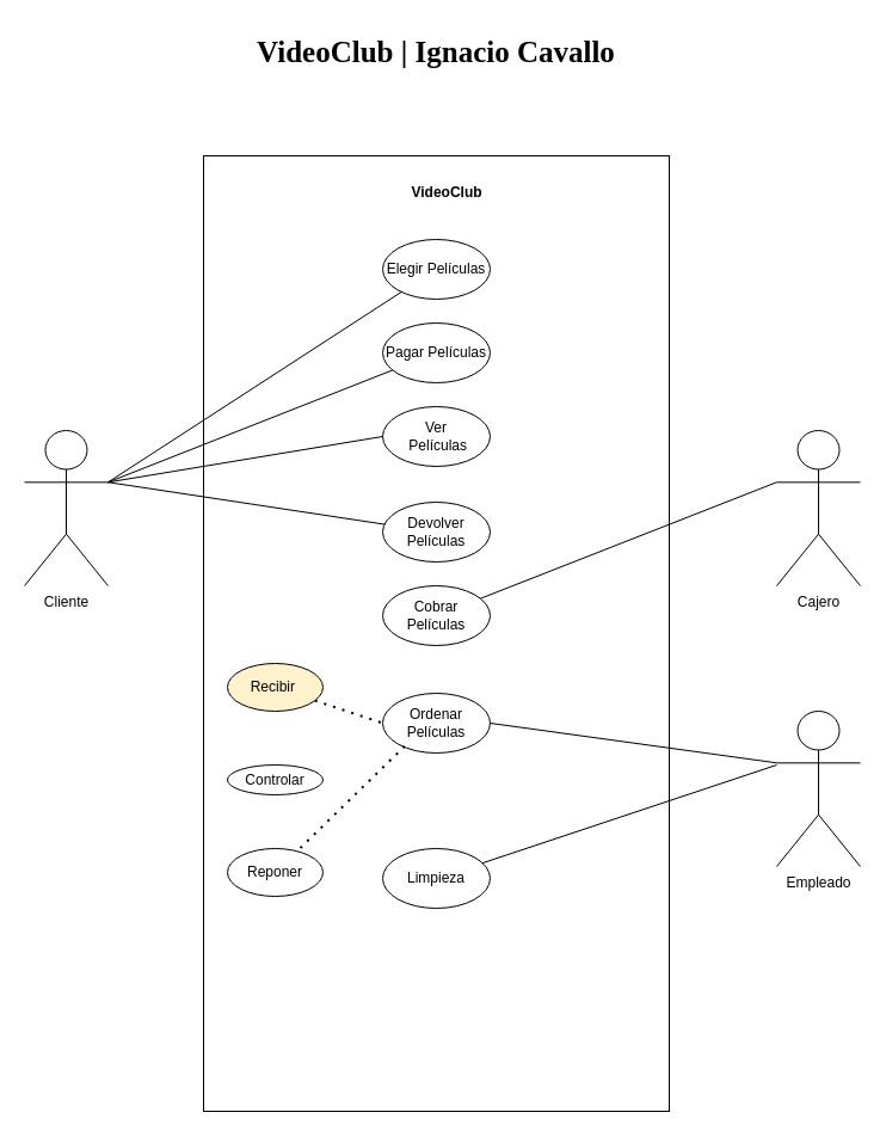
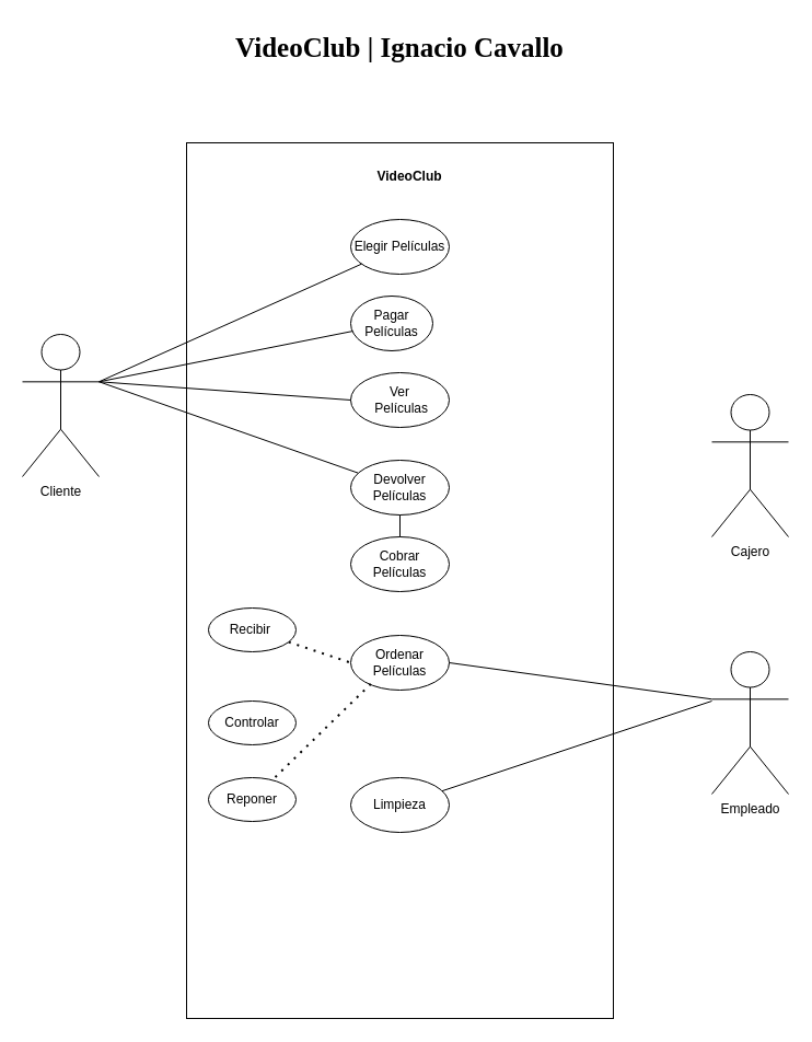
  <mxCell id="0" />
  <mxCell id="1" parent="0" />
- <mxCell id="2" value="Cliente" style="shape=umlActor;verticalLabelPosition=bottom;verticalAlign=top;html=1;" vertex="1" parent="1"><mxGeometry x="20" y="360" width="70" height="130" as="geometry" /></mxCell>
+ <mxCell id="2" value="Cliente" style="shape=umlActor;verticalLabelPosition=bottom;verticalAlign=top;html=1;" vertex="1" parent="1"><mxGeometry x="20" y="305" width="70" height="130" as="geometry" /></mxCell>
  <mxCell id="3" value="" style="html=1;" vertex="1" parent="1"><mxGeometry x="170" y="130" width="390" height="800" as="geometry" /></mxCell>
  <mxCell id="4" value="Elegir Películas" style="ellipse;whiteSpace=wrap;html=1;" vertex="1" parent="1"><mxGeometry x="320" y="200" width="90" height="50" as="geometry" /></mxCell>
  <mxCell id="5" value="VideoClub" style="text;align=center;fontStyle=1;verticalAlign=middle;spacingLeft=3;spacingRight=3;strokeColor=none;rotatable=0;points=[[0,0.5],[1,0.5]];portConstraint=eastwest;" vertex="1" parent="1"><mxGeometry x="329" y="140" width="90" height="40" as="geometry" /></mxCell>
  <mxCell id="6" value="Ver&lt;br&gt;&amp;nbsp;Películas" style="ellipse;whiteSpace=wrap;html=1;" vertex="1" parent="1"><mxGeometry x="320" y="340" width="90" height="50" as="geometry" /></mxCell>
  <mxCell id="7" value="Devolver Películas" style="ellipse;whiteSpace=wrap;html=1;" vertex="1" parent="1"><mxGeometry x="320" y="420" width="90" height="50" as="geometry" /></mxCell>
- <mxCell id="8" value="Pagar Películas" style="ellipse;whiteSpace=wrap;html=1;" vertex="1" parent="1"><mxGeometry x="320" y="270" width="90" height="50" as="geometry" /></mxCell>
+ <mxCell id="8" value="Pagar Películas" style="ellipse;whiteSpace=wrap;html=1;" vertex="1" parent="1"><mxGeometry x="320" y="270" width="75" height="50" as="geometry" /></mxCell>
  <mxCell id="9" value="Ordenar Películas" style="ellipse;whiteSpace=wrap;html=1;" vertex="1" parent="1"><mxGeometry x="320" y="580" width="90" height="50" as="geometry" /></mxCell>
  <mxCell id="10" value="" style="endArrow=none;html=1;exitX=1;exitY=0.333;exitDx=0;exitDy=0;exitPerimeter=0;" edge="1" parent="1" source="2" target="4"><mxGeometry width="50" height="50" relative="1" as="geometry"><mxPoint x="270" y="340" as="sourcePoint" /><mxPoint x="320" y="290" as="targetPoint" /></mxGeometry></mxCell>
  <mxCell id="11" value="" style="endArrow=none;html=1;exitX=1;exitY=0.333;exitDx=0;exitDy=0;exitPerimeter=0;" edge="1" parent="1" source="2" target="8"><mxGeometry width="50" height="50" relative="1" as="geometry"><mxPoint x="90" y="480.003" as="sourcePoint" /><mxPoint x="320" y="366.67" as="targetPoint" /></mxGeometry></mxCell>
  <mxCell id="12" value="" style="endArrow=none;html=1;exitX=1;exitY=0.333;exitDx=0;exitDy=0;exitPerimeter=0;entryX=0;entryY=0.5;entryDx=0;entryDy=0;" edge="1" parent="1" source="2" target="6"><mxGeometry width="50" height="50" relative="1" as="geometry"><mxPoint x="270" y="500" as="sourcePoint" /><mxPoint x="320" y="450" as="targetPoint" /></mxGeometry></mxCell>
  <mxCell id="13" value="" style="endArrow=none;html=1;exitX=1;exitY=0.333;exitDx=0;exitDy=0;exitPerimeter=0;" edge="1" parent="1" source="2" target="7"><mxGeometry width="50" height="50" relative="1" as="geometry"><mxPoint x="230" y="520" as="sourcePoint" /><mxPoint x="280" y="470" as="targetPoint" /></mxGeometry></mxCell>
  <mxCell id="14" value="Cajero" style="shape=umlActor;verticalLabelPosition=bottom;verticalAlign=top;html=1;" vertex="1" parent="1"><mxGeometry x="650" y="360" width="70" height="130" as="geometry" /></mxCell>
  <mxCell id="15" value="Cobrar Películas" style="ellipse;whiteSpace=wrap;html=1;" vertex="1" parent="1"><mxGeometry x="320" y="490" width="90" height="50" as="geometry" /></mxCell>
  <mxCell id="16" value="Limpieza" style="ellipse;whiteSpace=wrap;html=1;" vertex="1" parent="1"><mxGeometry x="320" y="710" width="90" height="50" as="geometry" /></mxCell>
- <mxCell id="17" value="" style="endArrow=none;html=1;entryX=0;entryY=0.333;entryDx=0;entryDy=0;entryPerimeter=0;" edge="1" parent="1" source="15" target="14"><mxGeometry width="50" height="50" relative="1" as="geometry"><mxPoint x="600" y="450" as="sourcePoint" /><mxPoint x="650" y="400" as="targetPoint" /></mxGeometry></mxCell>
+ <mxCell id="17" value="" style="endArrow=none;html=1;" edge="1" parent="1" source="15" target="7"><mxGeometry width="50" height="50" relative="1" as="geometry"><mxPoint x="600" y="450" as="sourcePoint" /><mxPoint x="650" y="400" as="targetPoint" /></mxGeometry></mxCell>
  <mxCell id="18" value="" style="endArrow=none;dashed=1;html=1;dashPattern=1 3;strokeWidth=2;entryX=0;entryY=0.5;entryDx=0;entryDy=0;" edge="1" parent="1" source="19" target="9"><mxGeometry width="50" height="50" relative="1" as="geometry"><mxPoint x="260" y="660" as="sourcePoint" /><mxPoint x="310" y="610" as="targetPoint" /></mxGeometry></mxCell>
- <mxCell id="19" value="Recibir&amp;nbsp;" style="ellipse;whiteSpace=wrap;html=1;fillColor=#fff2cc;" vertex="1" parent="1"><mxGeometry x="190" y="555" width="80" height="40" as="geometry" /></mxCell>
- <mxCell id="20" value="Controlar" style="ellipse;whiteSpace=wrap;html=1;" vertex="1" parent="1"><mxGeometry x="190" y="640" width="80" height="25" as="geometry" /></mxCell>
+ <mxCell id="19" value="Recibir&amp;nbsp;" style="ellipse;whiteSpace=wrap;html=1;" vertex="1" parent="1"><mxGeometry x="190" y="555" width="80" height="40" as="geometry" /></mxCell>
+ <mxCell id="20" value="Controlar" style="ellipse;whiteSpace=wrap;html=1;" vertex="1" parent="1"><mxGeometry x="190" y="640" width="80" height="40" as="geometry" /></mxCell>
  <mxCell id="21" value="Reponer" style="ellipse;whiteSpace=wrap;html=1;" vertex="1" parent="1"><mxGeometry x="190" y="710" width="80" height="40" as="geometry" /></mxCell>
  <mxCell id="22" value="" style="endArrow=none;dashed=1;html=1;dashPattern=1 3;strokeWidth=2;exitX=0.204;exitY=0.888;exitDx=0;exitDy=0;exitPerimeter=0;" edge="1" parent="1" source="9" target="21"><mxGeometry width="50" height="50" relative="1" as="geometry"><mxPoint x="330" y="619" as="sourcePoint" /><mxPoint x="299.44" y="621.664" as="targetPoint" /></mxGeometry></mxCell>
  <mxCell id="23" value="Empleado" style="shape=umlActor;verticalLabelPosition=bottom;verticalAlign=top;html=1;" vertex="1" parent="1"><mxGeometry x="650" y="595" width="70" height="130" as="geometry" /></mxCell>
  <mxCell id="24" value="" style="endArrow=none;html=1;exitX=1;exitY=0.5;exitDx=0;exitDy=0;entryX=0;entryY=0.333;entryDx=0;entryDy=0;entryPerimeter=0;" edge="1" parent="1" source="9" target="23"><mxGeometry width="50" height="50" relative="1" as="geometry"><mxPoint x="600" y="685" as="sourcePoint" /><mxPoint x="650" y="635" as="targetPoint" /></mxGeometry></mxCell>
  <mxCell id="25" value="" style="endArrow=none;html=1;" edge="1" parent="1" source="16"><mxGeometry width="50" height="50" relative="1" as="geometry"><mxPoint x="600" y="690" as="sourcePoint" /><mxPoint x="650" y="640" as="targetPoint" /></mxGeometry></mxCell>
  <mxCell id="26" value="VideoClub | Ignacio Cavallo" style="text;align=center;fontStyle=1;verticalAlign=middle;spacingLeft=3;spacingRight=3;strokeColor=none;rotatable=0;points=[[0,0.5],[1,0.5]];portConstraint=eastwest;fontFamily=Lucida Console;fontSize=25;" vertex="1" parent="1"><mxGeometry x="187" y="20" width="356" height="40" as="geometry" /></mxCell>
